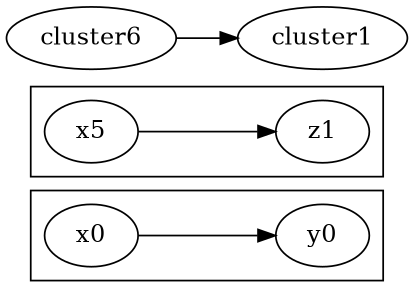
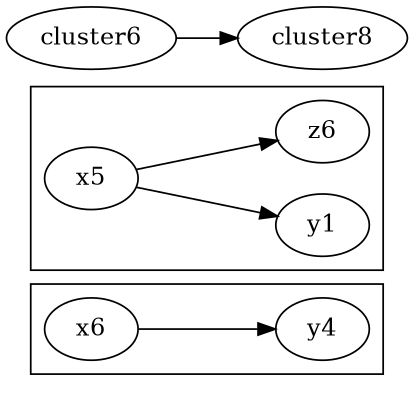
  digraph {
    rankdir=LR
-   x0
-   y0
+   x0 [label=x6]
+   y0 [label=y4]
    n3 [label=x5]
-   z1
+   y1
+   z1 [label=z6]
    n6 [label=cluster6]
-   cluster1
+   cluster1 [label=cluster8]
    subgraph cluster_1 {
      x0
      y0
    }
    subgraph cluster_2 {
      n3
+     y1
      z1
    }
    x0 -> y0
+   n3 -> y1
    n3 -> z1
    n6 -> cluster1
  }
